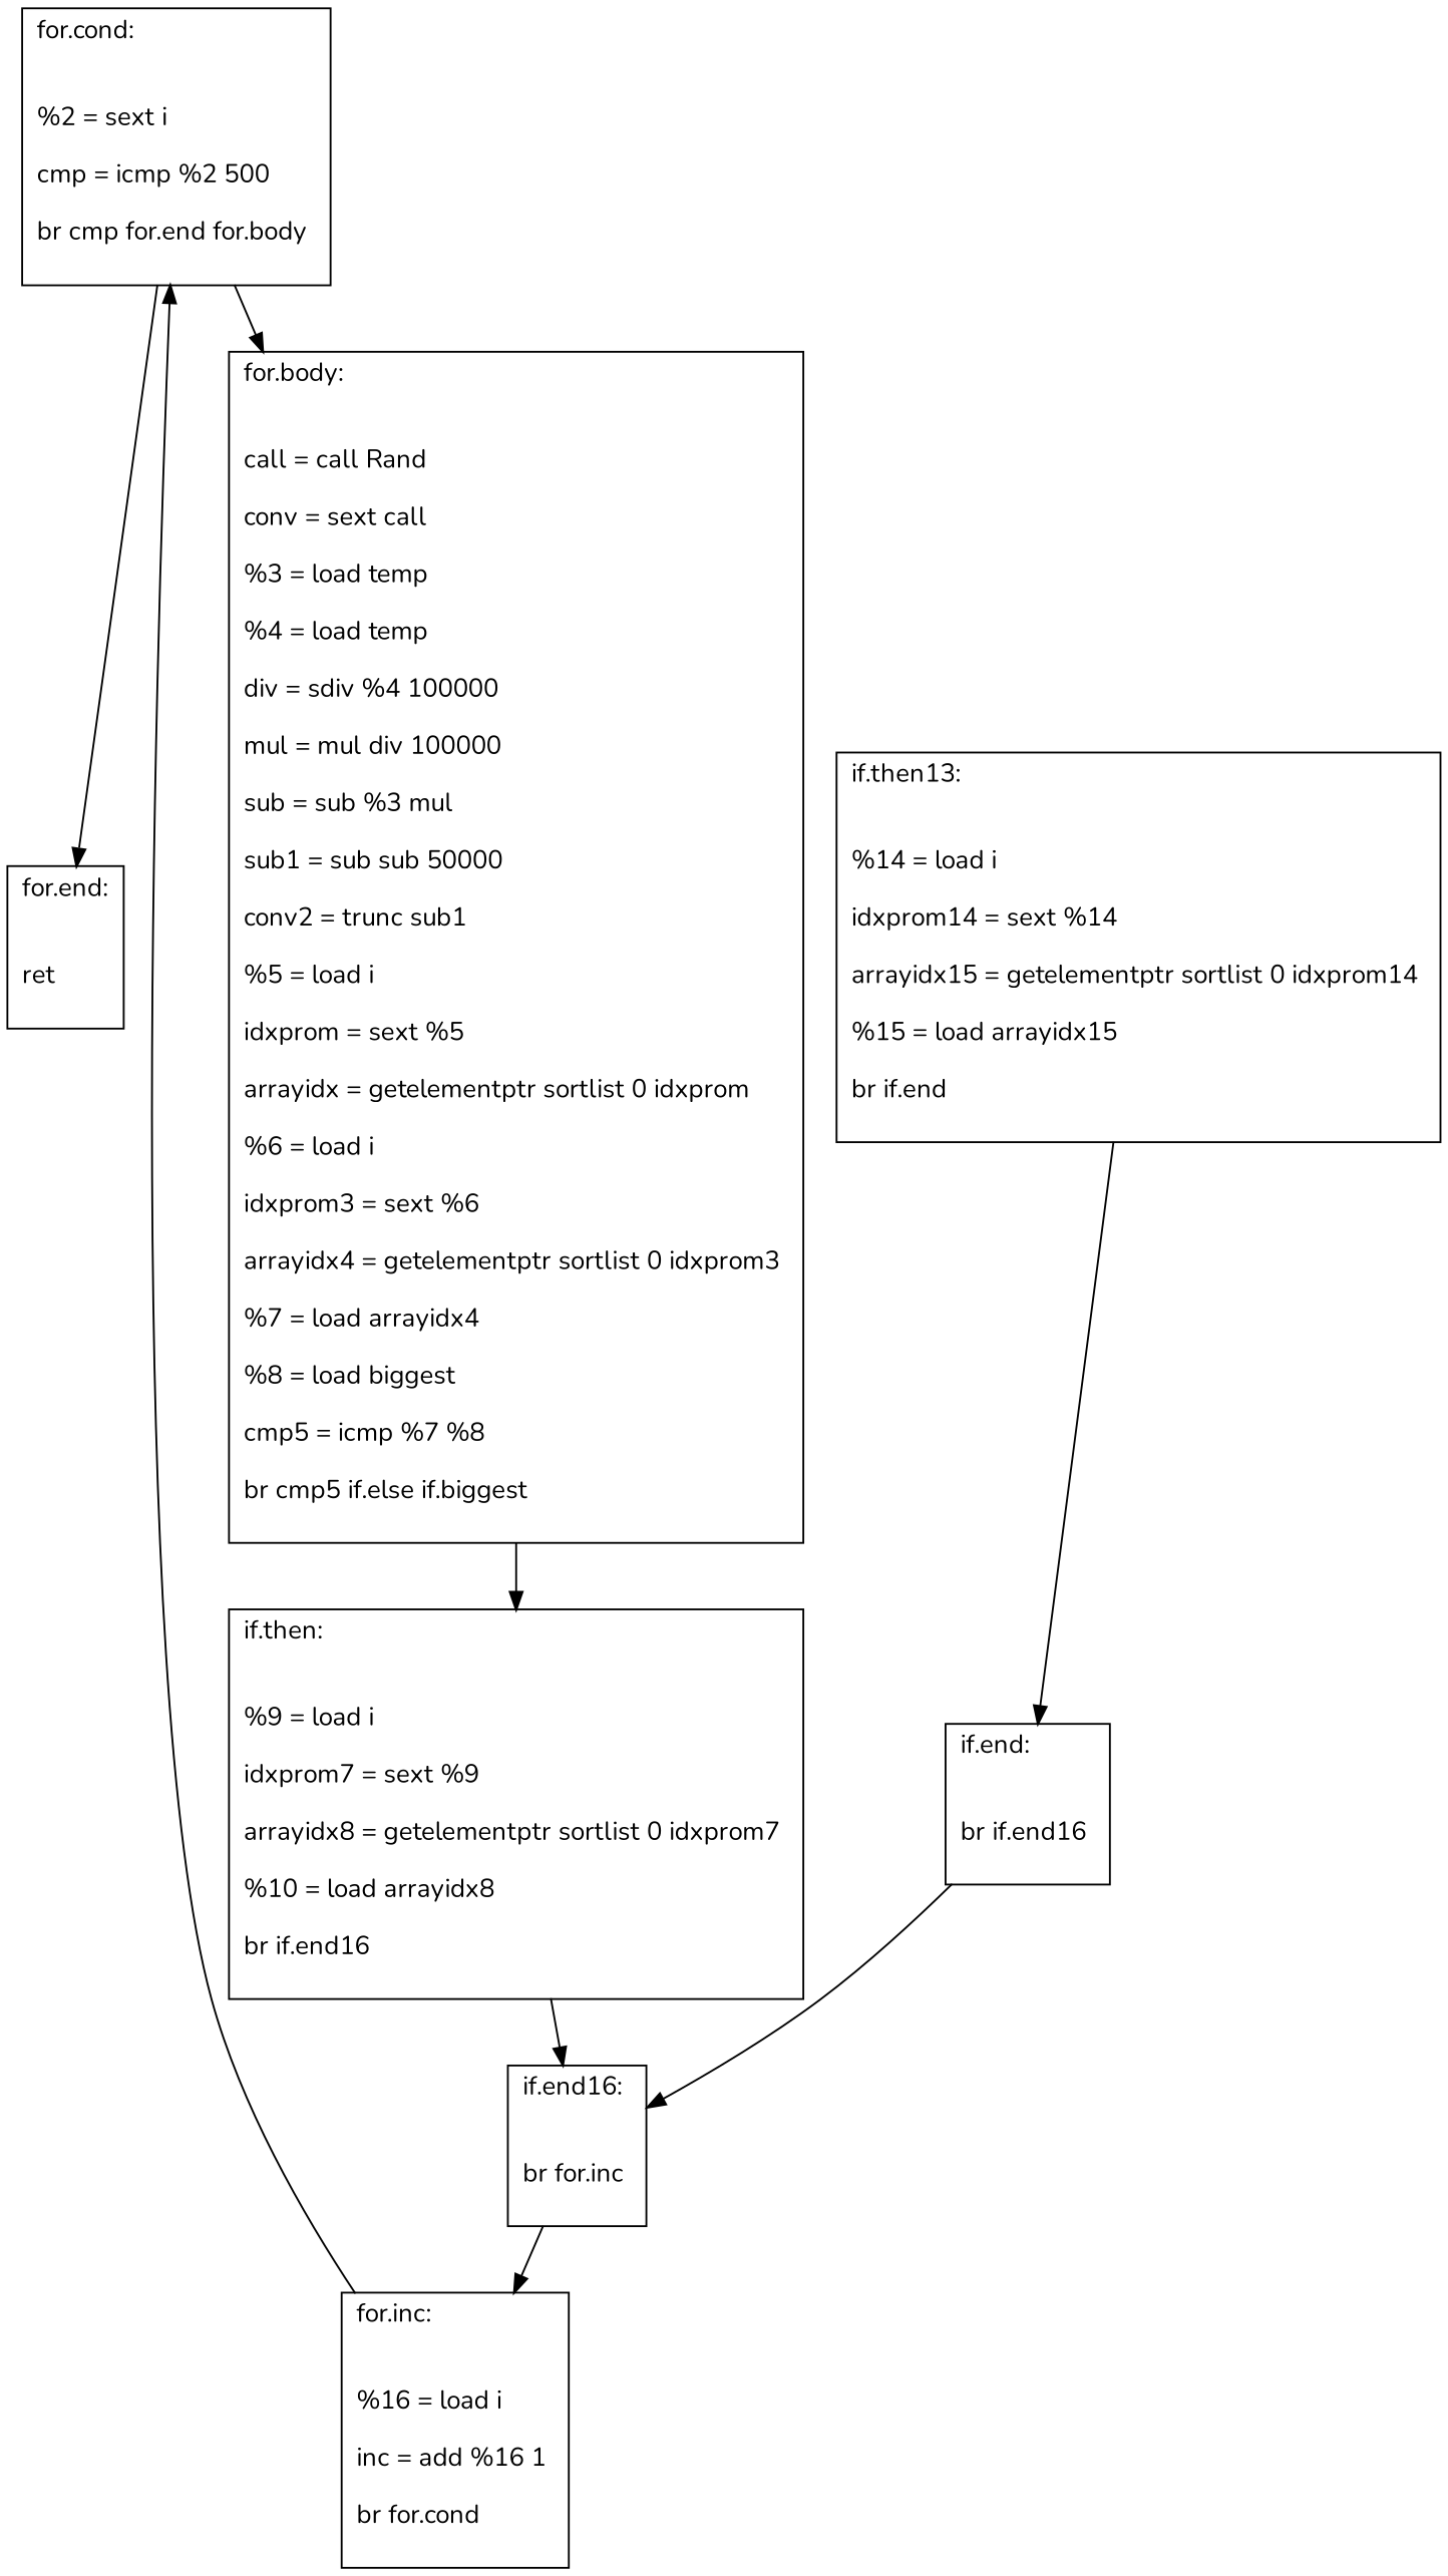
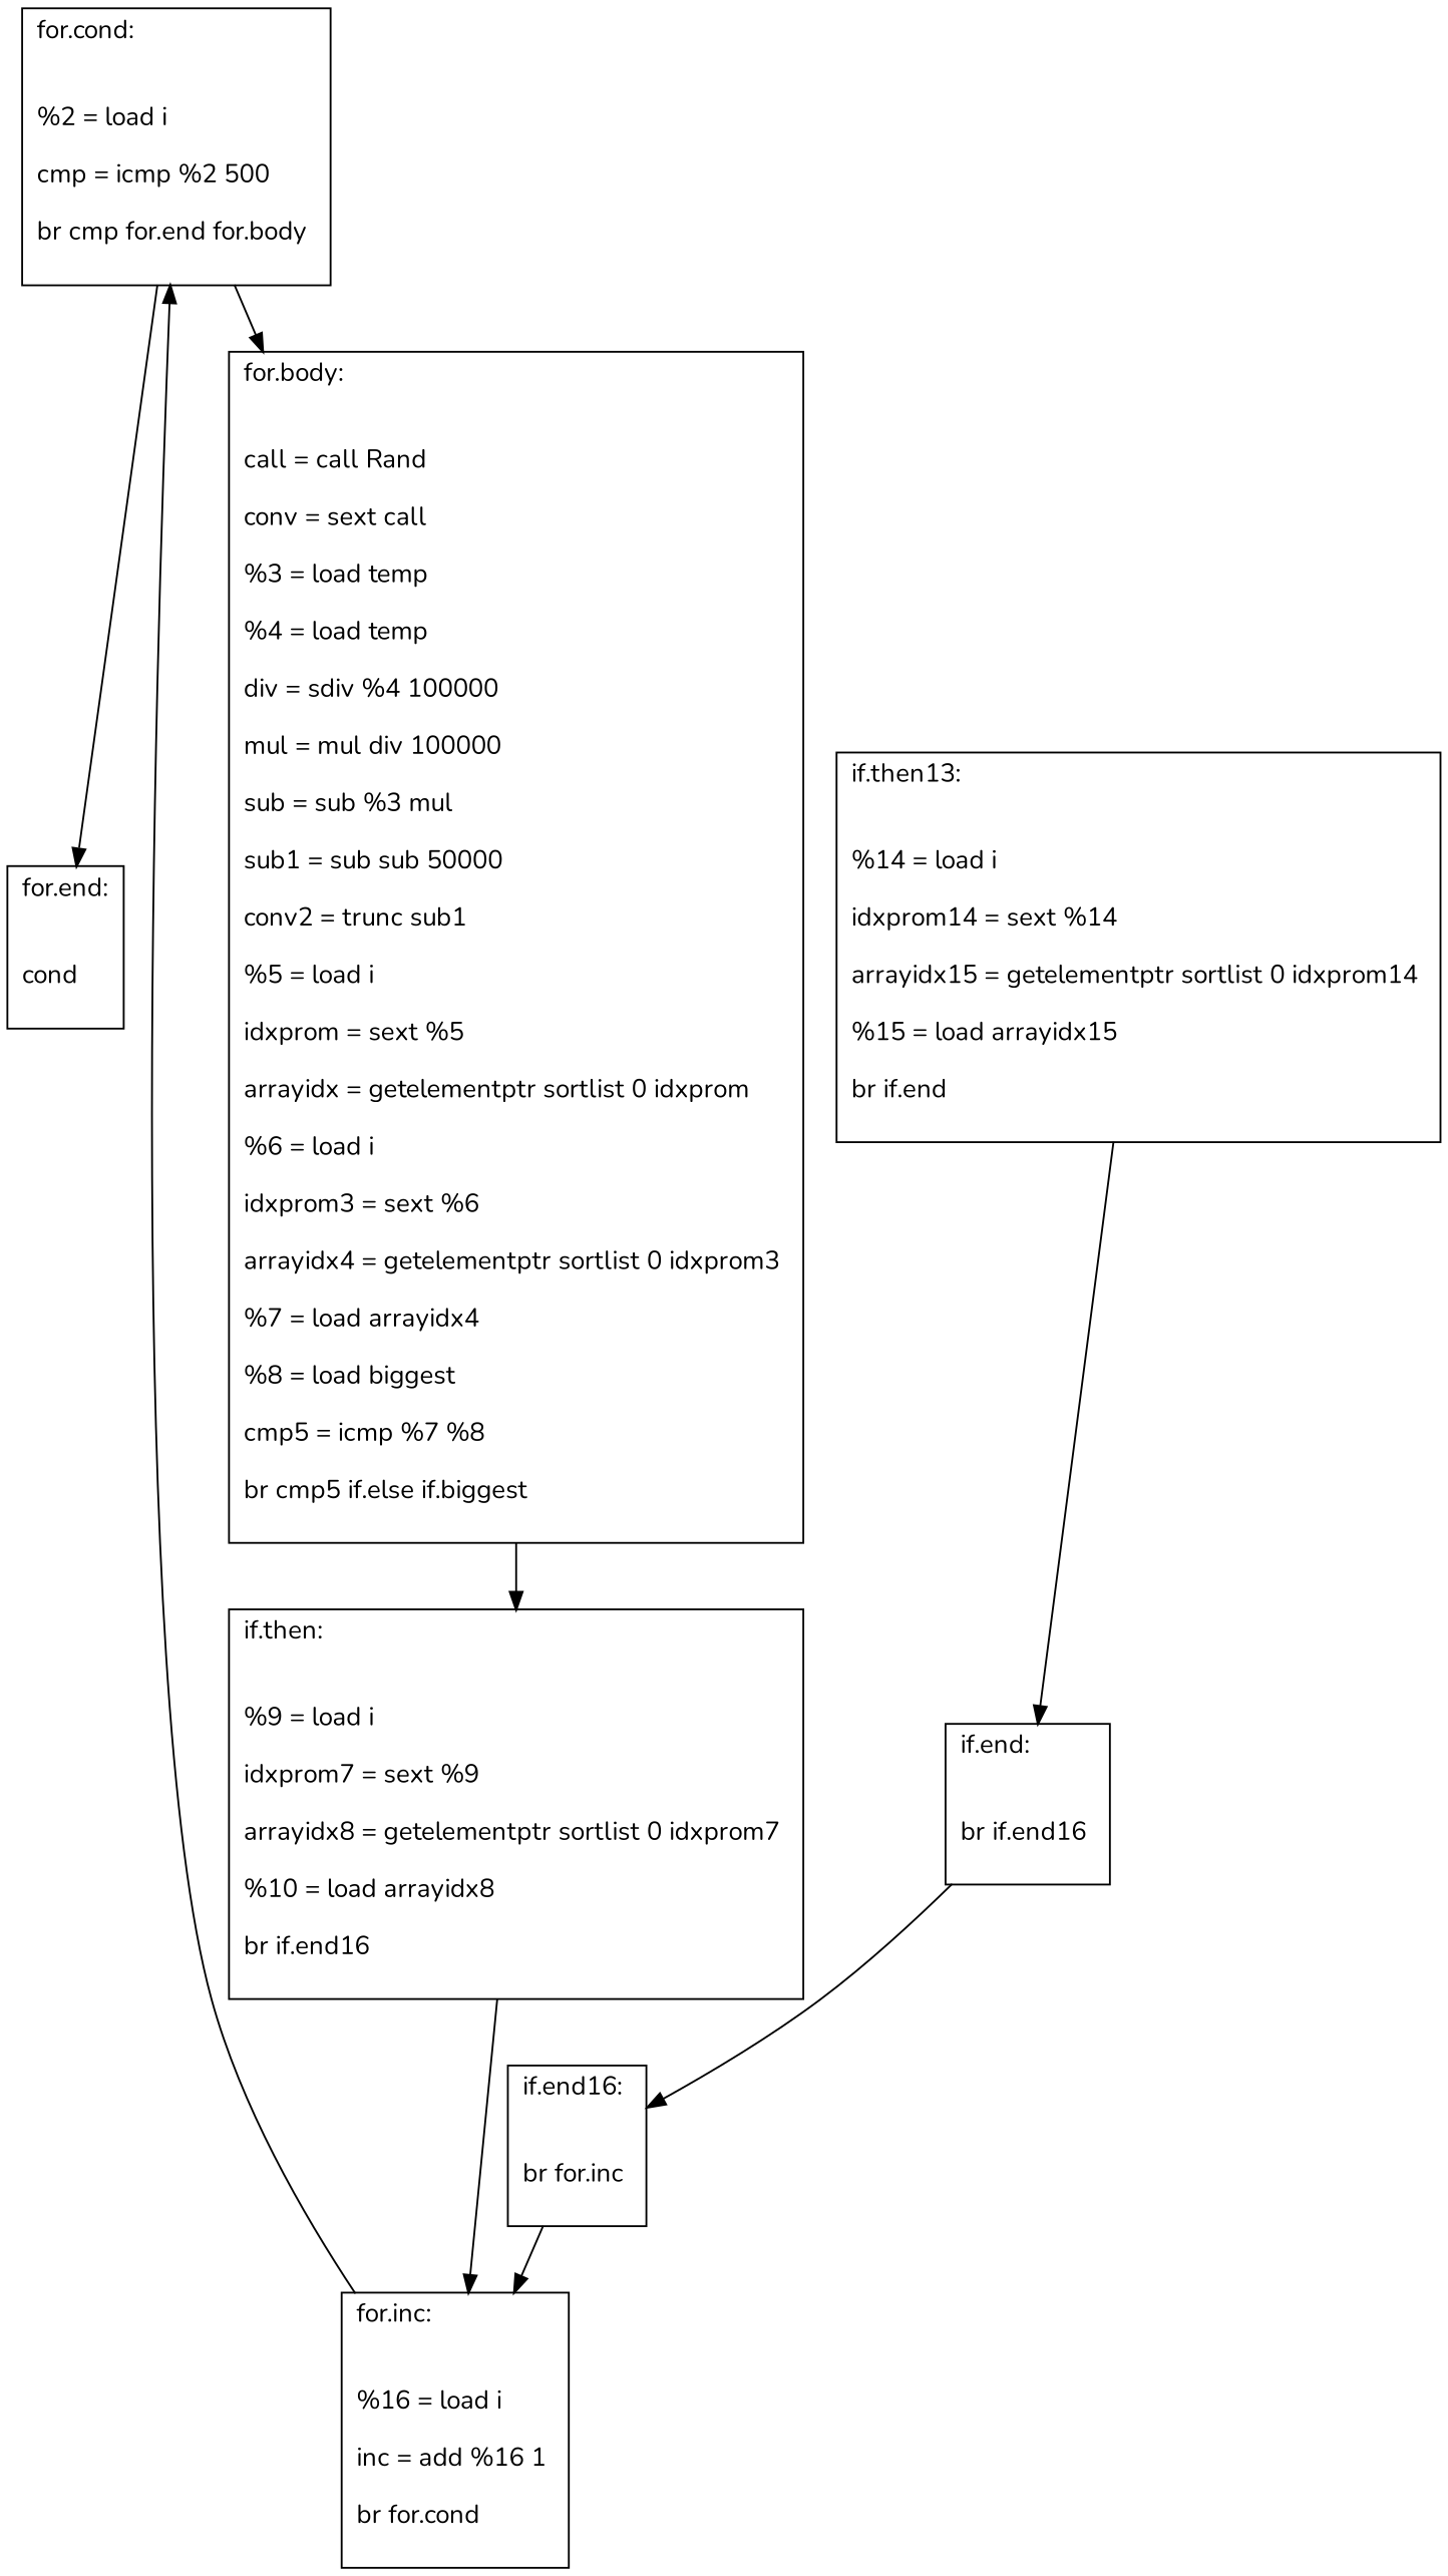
  digraph {
    fontname=Nunito
    node [fontname=Nunito shape=record]
    edge [fontname=Nunito]
-   n1 [label="{for.cond:\l\l\n			%2 = sext i \l\n			cmp = icmp %2 500 \l\n			br cmp for.end for.body \l\n		}"]
+   n1 [label="{for.cond:\l\l\n			%2 = load i \l\n			cmp = icmp %2 500 \l\n			br cmp for.end for.body \l\n		}"]
    n2 [label="{for.body:\l\l\n			call = call Rand \l\n			conv = sext call \l\n			%3 = load temp \l\n			%4 = load temp \l\n			div = sdiv %4 100000 \l\n			mul = mul div 100000 \l\n			sub = sub %3 mul \l\n			sub1 = sub sub 50000 \l\n			conv2 = trunc sub1 \l\n			%5 = load i \l\n			idxprom = sext %5 \l\n			arrayidx = getelementptr sortlist 0 idxprom \l\n			%6 = load i \l\n			idxprom3 = sext %6 \l\n			arrayidx4 = getelementptr sortlist 0 idxprom3 \l\n			%7 = load arrayidx4 \l\n			%8 = load biggest \l\n			cmp5 = icmp %7 %8 \l\n			br cmp5 if.else if.biggest \l\n		}"]
-   n3 [label="{for.end:\l\l\n			ret \l\n		}"]
+   n3 [label="{for.end:\l\l\n			cond \l\n		}"]
    n4 [label="{if.then:\l\l\n			%9 = load i \l\n			idxprom7 = sext %9 \l\n			arrayidx8 = getelementptr sortlist 0 idxprom7 \l\n			%10 = load arrayidx8 \l\n			br if.end16 \l\n		}"]
    n5 [label="{if.end16:\l\l\n			br for.inc \l\n		}"]
    n6 [label="{for.inc:\l\l\n			%16 = load i \l\n			inc = add %16 1 \l\n			br for.cond \l\n		}"]
    n7 [label="{if.then13:\l\l\n			%14 = load i \l\n			idxprom14 = sext %14 \l\n			arrayidx15 = getelementptr sortlist 0 idxprom14 \l\n			%15 = load arrayidx15 \l\n			br if.end \l\n		}"]
    n8 [label="{if.end:\l\l\n			br if.end16 \l\n		}"]
    n1 -> n2
    n1 -> n3
    n2 -> n4
-   n4 -> n5
+   n4 -> n6
    n5 -> n6
    n6 -> n1
    n7 -> n8
    n8 -> n5
  }
